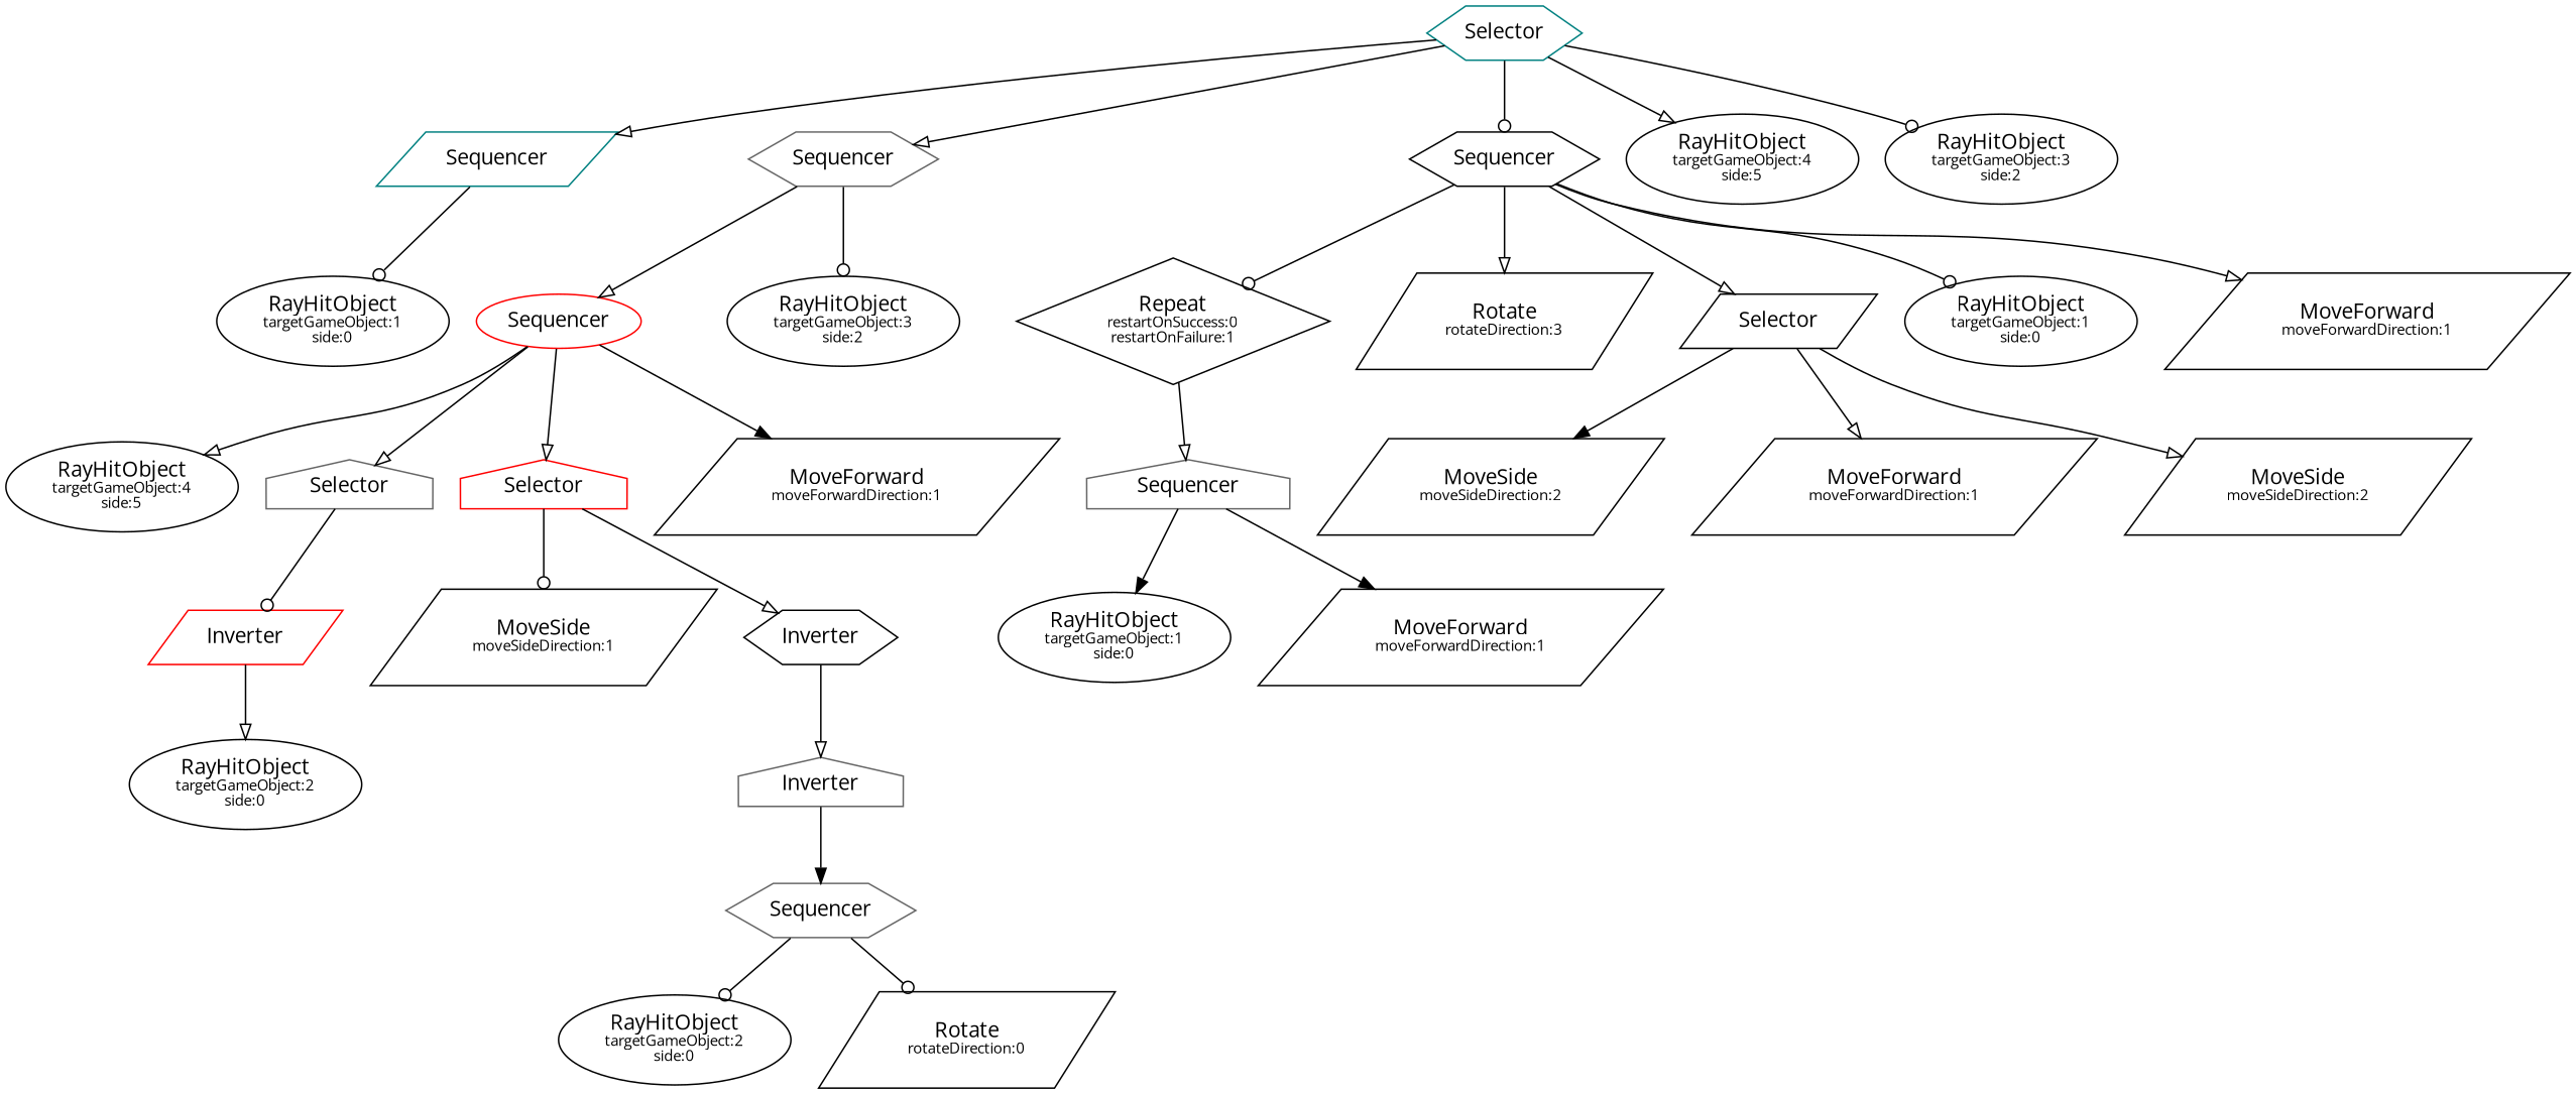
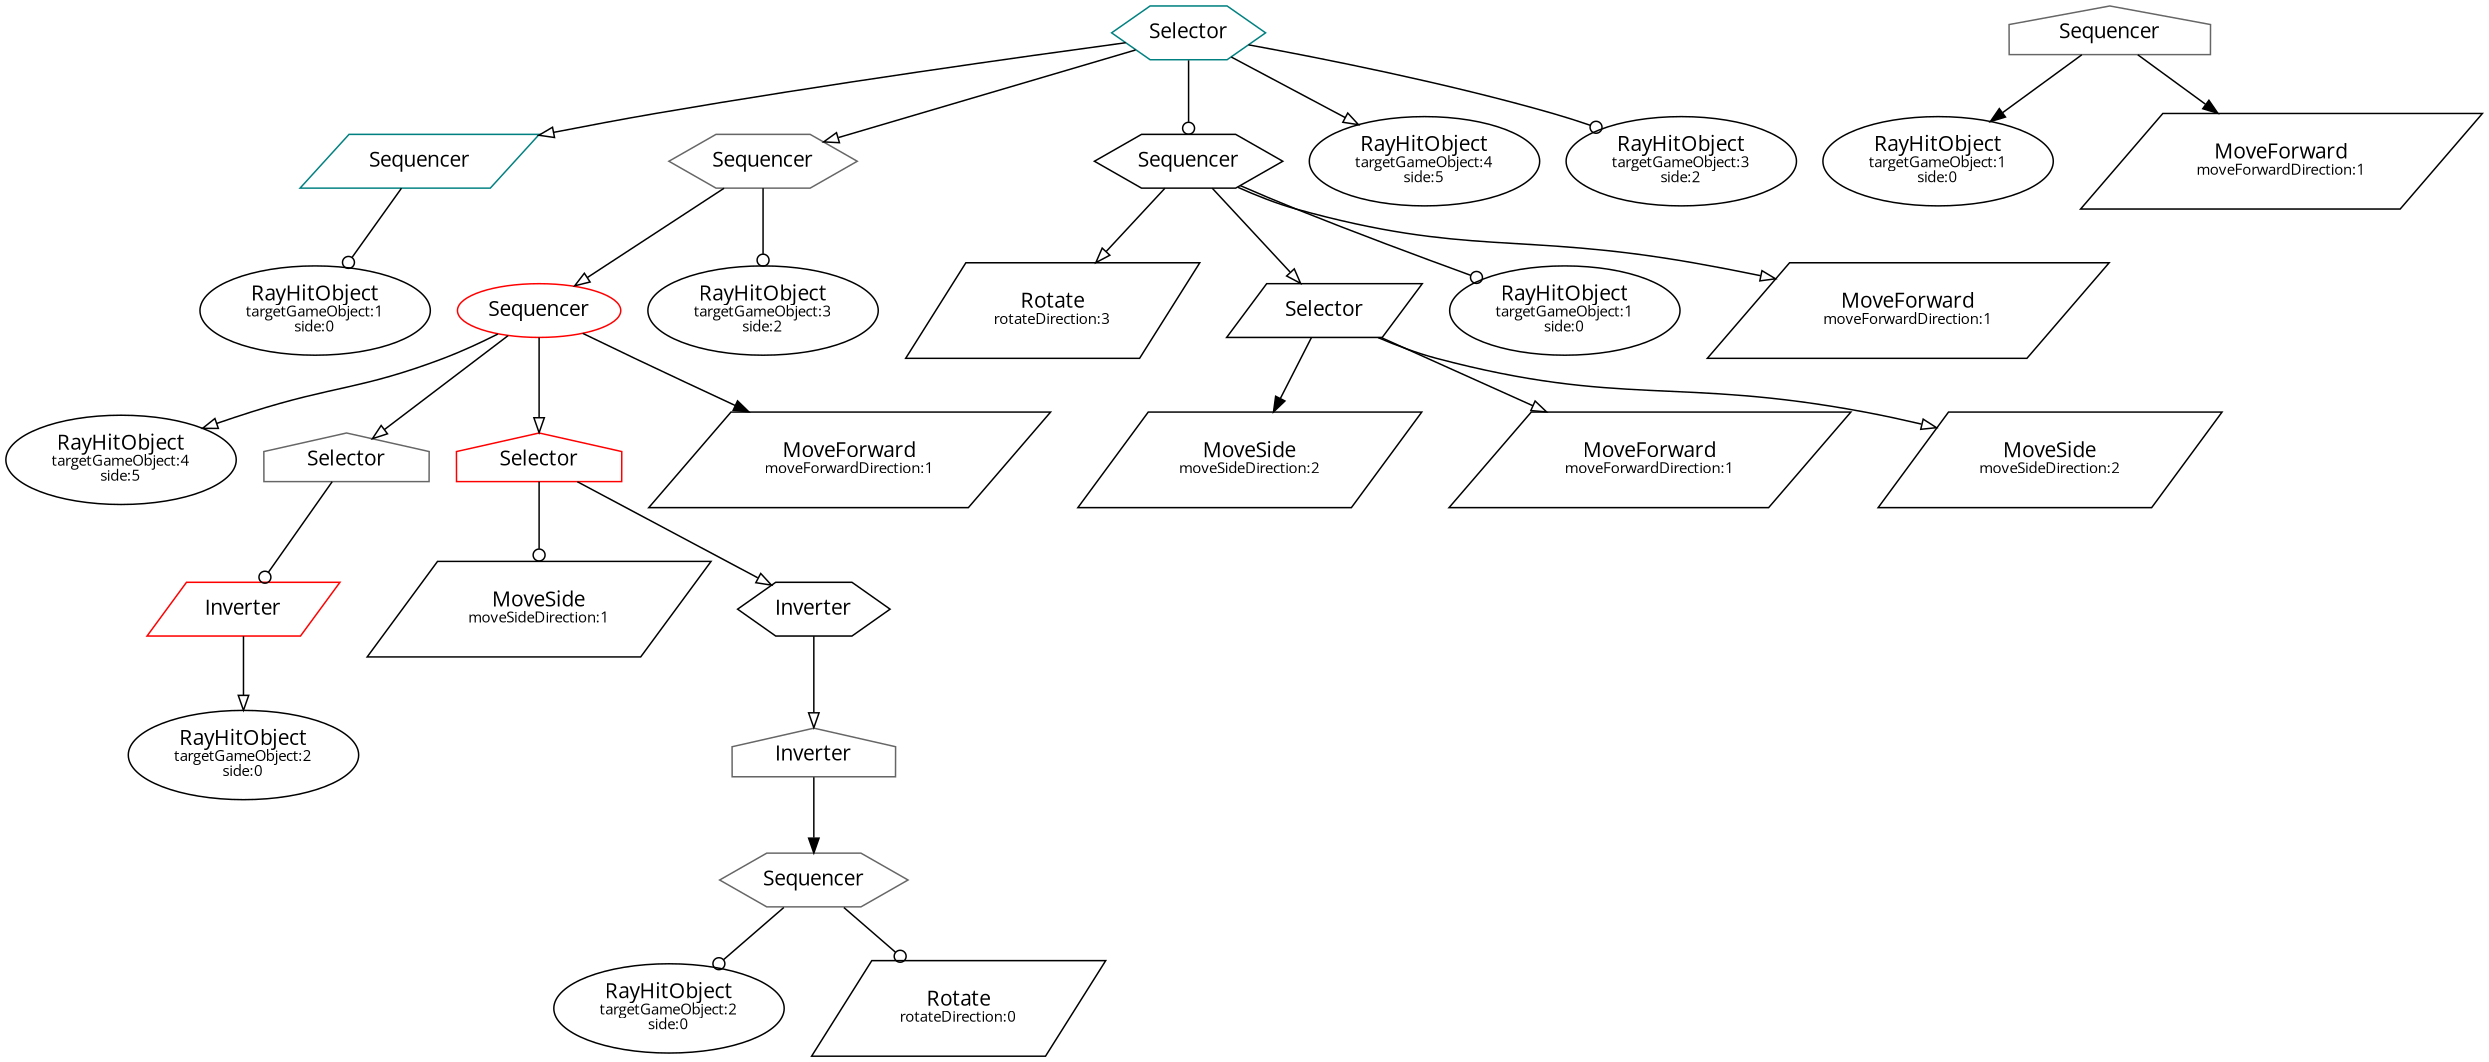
  digraph {
    fontname="Open Sans"
    node [shape=parallelogram fontname="Open Sans"]
    edge [arrowhead=onormal fontname="Open Sans"]
    n1 [label=Selector shape=hexagon color=teal]
    n2 [label=Sequencer color=teal]
    n3 [label=Sequencer shape=hexagon color=gray40]
    n4 [label=Sequencer shape=hexagon color=black]
    n5 [label=<RayHitObject<BR /><FONT POINT-SIZE="10">targetGameObject:4<BR />side:5<BR /></FONT>> shape=ellipse]
    n6 [label=<RayHitObject<BR /><FONT POINT-SIZE="10">targetGameObject:3<BR />side:2<BR /></FONT>> shape=ellipse]
    n7 [label=<RayHitObject<BR /><FONT POINT-SIZE="10">targetGameObject:1<BR />side:0<BR /></FONT>> shape=ellipse]
    n8 [label=Sequencer shape=ellipse color=red]
    n9 [label=<RayHitObject<BR /><FONT POINT-SIZE="10">targetGameObject:3<BR />side:2<BR /></FONT>> shape=ellipse]
    n10 [label=<RayHitObject<BR /><FONT POINT-SIZE="10">targetGameObject:4<BR />side:5<BR /></FONT>> shape=ellipse]
    n11 [label=Selector shape=house color=gray40]
    n12 [label=Selector shape=house color=red]
    n13 [label=<MoveForward<BR /><FONT POINT-SIZE="10">moveForwardDirection:1<BR /></FONT>>]
    n14 [label=Inverter color=red]
    n15 [label=<RayHitObject<BR /><FONT POINT-SIZE="10">targetGameObject:2<BR />side:0<BR /></FONT>> shape=ellipse]
    n16 [label=<MoveSide<BR /><FONT POINT-SIZE="10">moveSideDirection:1<BR /></FONT>>]
    n17 [label=Inverter shape=hexagon color=black]
    n18 [label=Inverter shape=house color=gray40]
    n19 [label=Sequencer shape=hexagon color=gray40]
    n20 [label=<RayHitObject<BR /><FONT POINT-SIZE="10">targetGameObject:2<BR />side:0<BR /></FONT>> shape=ellipse]
    n21 [label=<Rotate<BR /><FONT POINT-SIZE="10">rotateDirection:0<BR /></FONT>>]
-   n22 [label=<Repeat<BR /><FONT POINT-SIZE="10">restartOnSuccess:0<BR />restartOnFailure:1<BR /></FONT>> shape=diamond]
    n23 [label=<Rotate<BR /><FONT POINT-SIZE="10">rotateDirection:3<BR /></FONT>>]
    n24 [label=Selector color=black]
    n25 [label=<RayHitObject<BR /><FONT POINT-SIZE="10">targetGameObject:1<BR />side:0<BR /></FONT>> shape=ellipse]
    n26 [label=<MoveForward<BR /><FONT POINT-SIZE="10">moveForwardDirection:1<BR /></FONT>>]
    n27 [label=Sequencer shape=house color=gray40]
    n28 [label=<RayHitObject<BR /><FONT POINT-SIZE="10">targetGameObject:1<BR />side:0<BR /></FONT>> shape=ellipse]
    n29 [label=<MoveForward<BR /><FONT POINT-SIZE="10">moveForwardDirection:1<BR /></FONT>>]
    n30 [label=<MoveSide<BR /><FONT POINT-SIZE="10">moveSideDirection:2<BR /></FONT>>]
    n31 [label=<MoveForward<BR /><FONT POINT-SIZE="10">moveForwardDirection:1<BR /></FONT>>]
    n32 [label=<MoveSide<BR /><FONT POINT-SIZE="10">moveSideDirection:2<BR /></FONT>>]
    n1 -> n2
    n1 -> n3
    n1 -> n4 [arrowhead=odot]
    n1 -> n5
    n1 -> n6 [arrowhead=odot]
    n2 -> n7 [arrowhead=odot]
    n3 -> n8
    n3 -> n9 [arrowhead=odot]
-   n4 -> n22 [arrowhead=odot]
    n4 -> n23
    n4 -> n24
    n4 -> n25 [arrowhead=odot]
    n4 -> n26
    n8 -> n10
    n8 -> n11
    n8 -> n12
    n8 -> n13 [arrowhead=normal]
    n11 -> n14 [arrowhead=odot]
    n12 -> n16 [arrowhead=odot]
    n12 -> n17
    n14 -> n15
    n17 -> n18
    n18 -> n19 [arrowhead=normal]
    n19 -> n20 [arrowhead=odot]
    n19 -> n21 [arrowhead=odot]
-   n22 -> n27
    n24 -> n30 [arrowhead=normal]
    n24 -> n31
    n24 -> n32
    n27 -> n28 [arrowhead=normal]
    n27 -> n29 [arrowhead=normal]
  }
